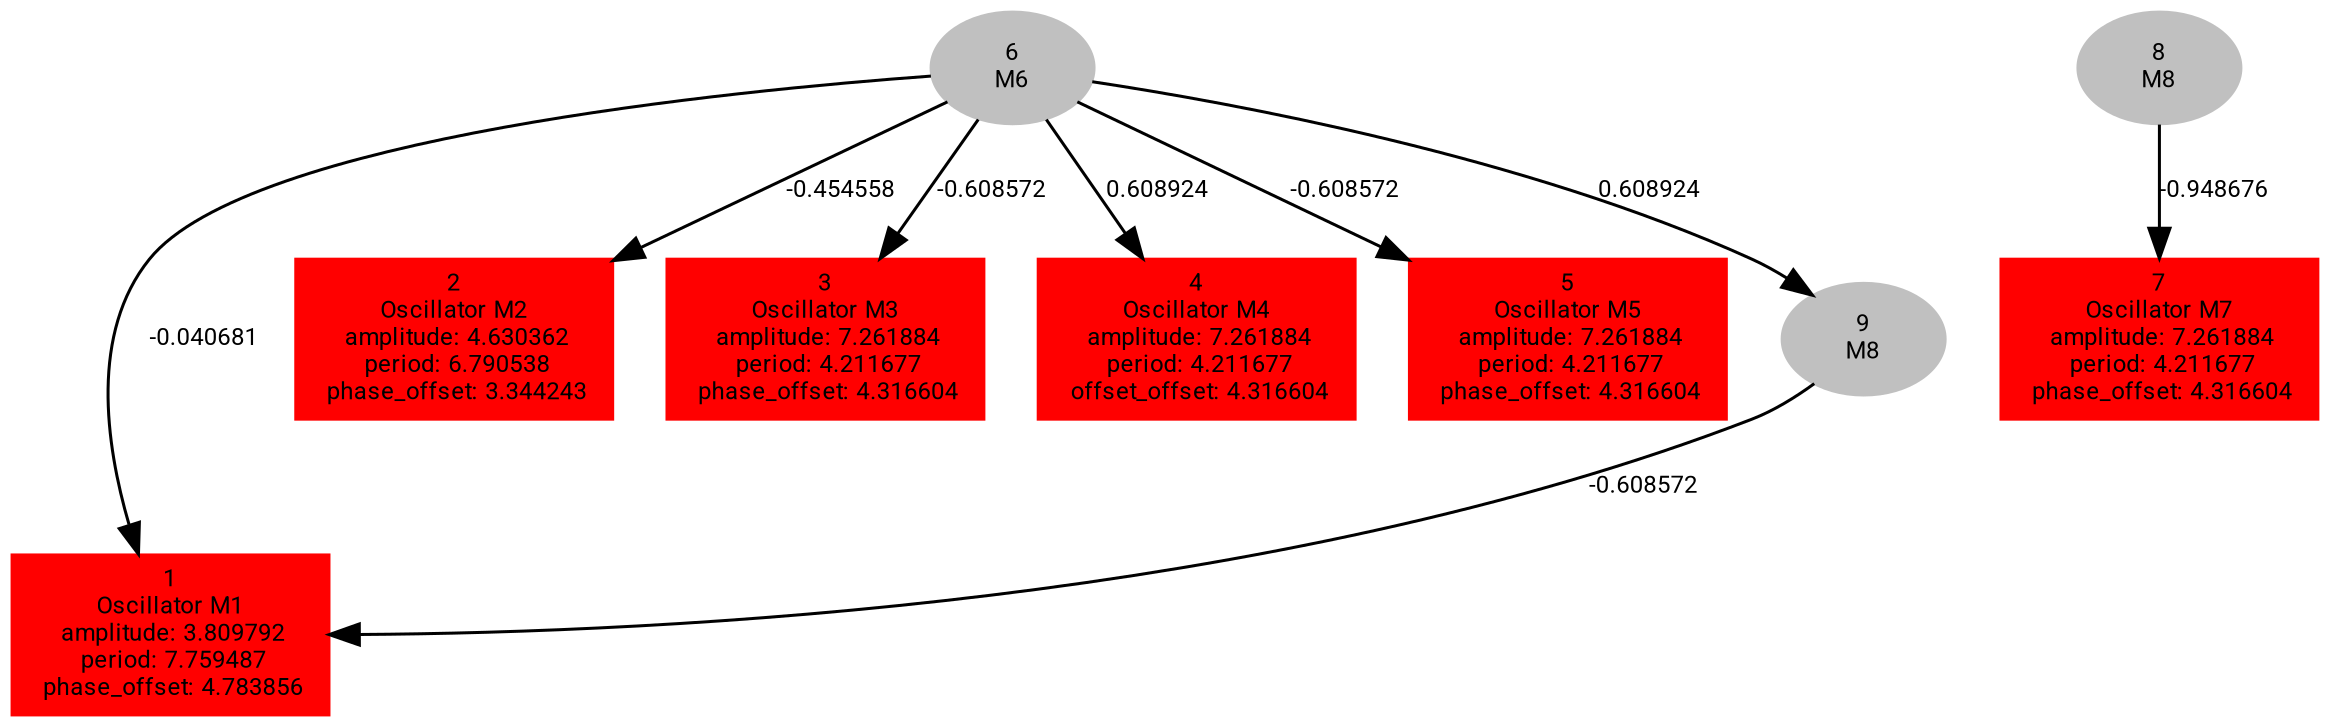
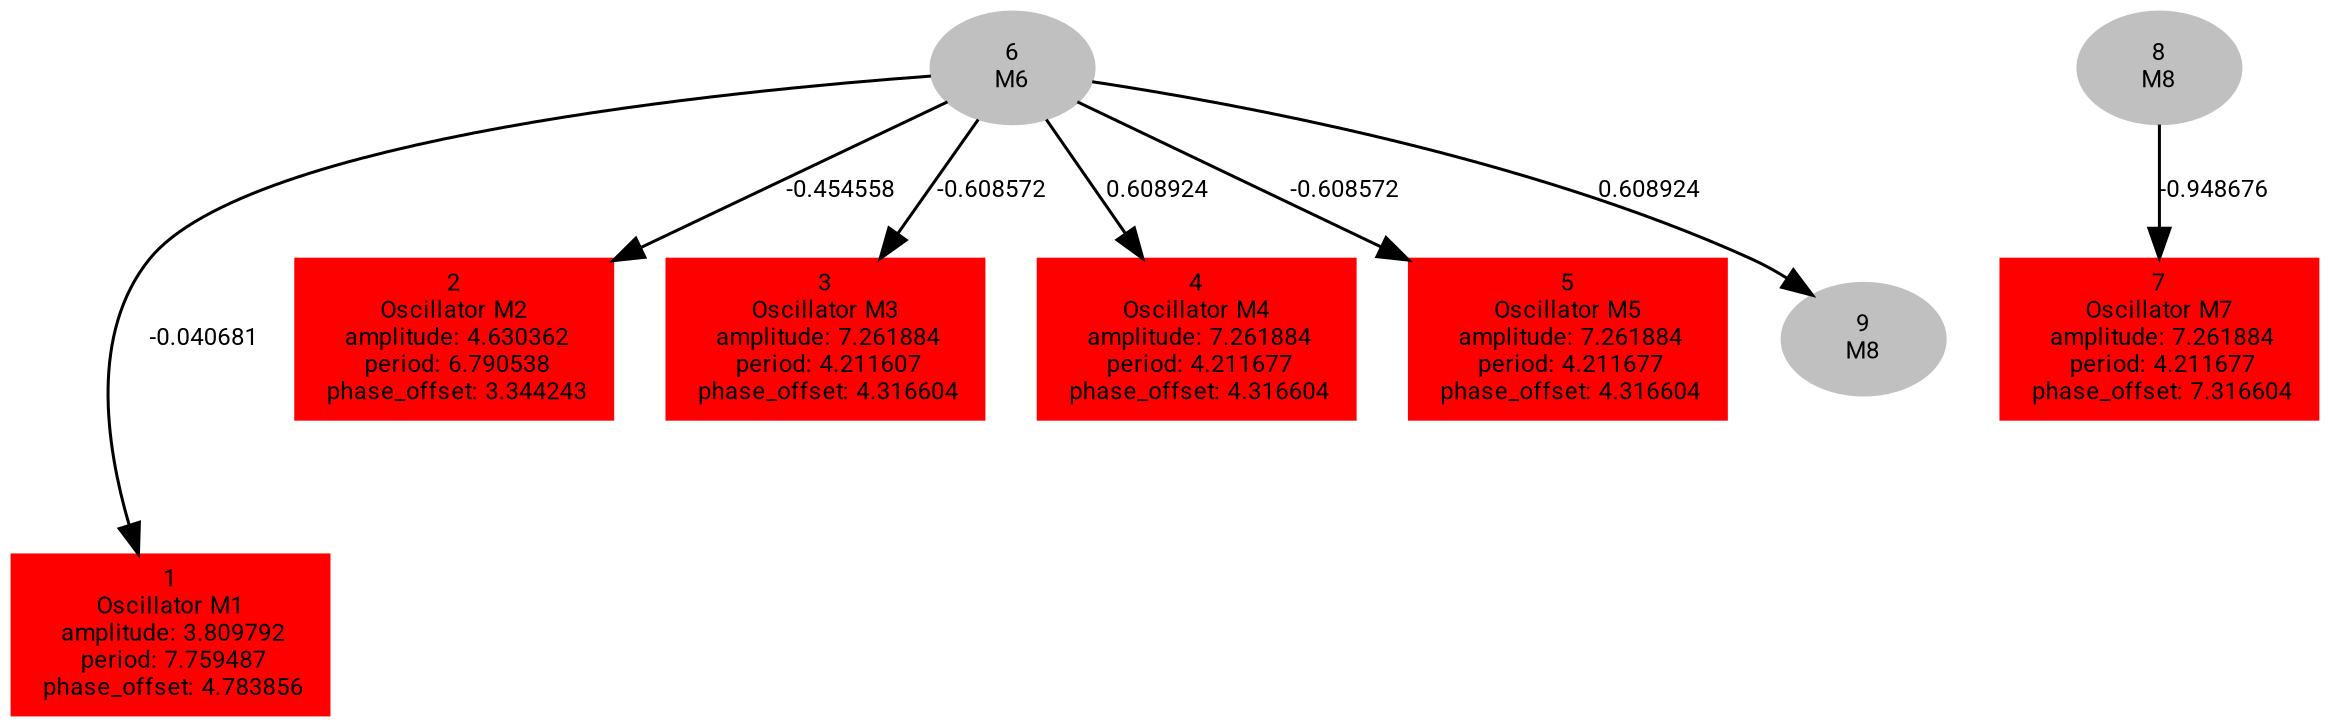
  digraph {
    fontname=Roboto
    forcelabels=true
    node [color=red fontname=Roboto fontsize=8 shape=box style=filled]
    edge [fontname=Roboto fontsize=8]
    n1 [label=<1<BR />Oscillator M1<BR /> amplitude: 3.809792<BR /> period: 7.759487<BR /> phase_offset: 4.783856>]
    n2 [label=<2<BR />Oscillator M2<BR /> amplitude: 4.630362<BR /> period: 6.790538<BR /> phase_offset: 3.344243>]
-   n3 [label=<3<BR />Oscillator M3<BR /> amplitude: 7.261884<BR /> period: 4.211677<BR /> phase_offset: 4.316604>]
-   n4 [label=<4<BR />Oscillator M4<BR /> amplitude: 7.261884<BR /> period: 4.211677<BR /> offset_offset: 4.316604>]
+   n3 [label=<3<BR />Oscillator M3<BR /> amplitude: 7.261884<BR /> period: 4.211607<BR /> phase_offset: 4.316604>]
+   n4 [label=<4<BR />Oscillator M4<BR /> amplitude: 7.261884<BR /> period: 4.211677<BR /> phase_offset: 4.316604>]
    n5 [label=<5<BR />Oscillator M5<BR /> amplitude: 7.261884<BR /> period: 4.211677<BR /> phase_offset: 4.316604>]
    n6 [color=grey label=<6<BR/>M6> shape=""]
    n7 [color=grey label=<9<BR/>M8> shape=""]
-   n8 [label=<7<BR />Oscillator M7<BR /> amplitude: 7.261884<BR /> period: 4.211677<BR /> phase_offset: 4.316604>]
+   n8 [label=<7<BR />Oscillator M7<BR /> amplitude: 7.261884<BR /> period: 4.211677<BR /> phase_offset: 7.316604>]
    n9 [color=grey label=<8<BR/>M8> shape=""]
    n6 -> n1 [label="-0.040681 "]
    n6 -> n2 [label="-0.454558 "]
    n6 -> n3 [label="-0.608572 "]
    n6 -> n4 [label="0.608924 "]
    n6 -> n5 [label="-0.608572 "]
    n6 -> n7 [label="0.608924 "]
-   n7 -> n1 [label="-0.608572 "]
    n9 -> n8 [label="-0.948676 "]
  }
